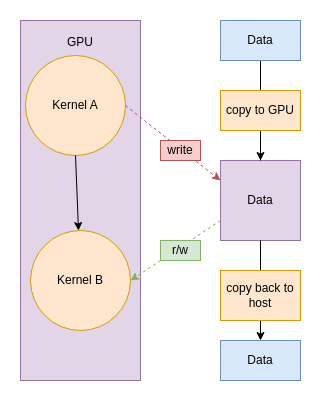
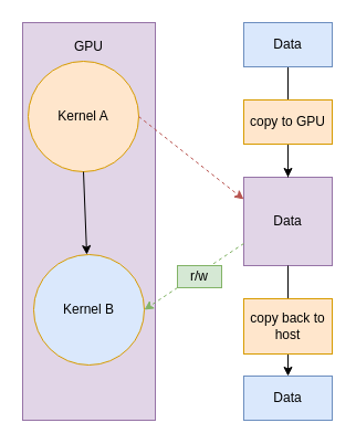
  <mxCell id="0" />
  <mxCell id="1" parent="0" />
  <mxCell id="2" value="GPU&lt;br&gt;&lt;br&gt;&lt;br&gt;&lt;br&gt;&lt;br&gt;&lt;br&gt;&lt;br&gt;&lt;br&gt;&lt;br&gt;&lt;br&gt;&lt;br&gt;&lt;br&gt;&lt;br&gt;&lt;br&gt;&lt;br&gt;&lt;br&gt;&lt;br&gt;&lt;br&gt;&lt;br&gt;&lt;br&gt;&lt;br&gt;&lt;br&gt;&lt;br&gt;" style="rounded=0;whiteSpace=wrap;html=1;fillColor=#e1d5e7;strokeColor=#9673a6;" parent="1" vertex="1"><mxGeometry x="20" y="20" width="120" height="360" as="geometry" /></mxCell>
  <mxCell id="3" value="Kernel A" style="ellipse;whiteSpace=wrap;html=1;fillColor=#ffe6cc;strokeColor=#d79b00;" parent="1" vertex="1"><mxGeometry x="25" y="55" width="100" height="100" as="geometry" /></mxCell>
- <mxCell id="4" value="Kernel B" style="ellipse;whiteSpace=wrap;html=1;fillColor=#ffe6cc;strokeColor=#d79b00;" parent="1" vertex="1"><mxGeometry x="30" y="230" width="100" height="100" as="geometry" /></mxCell>
+ <mxCell id="4" value="Kernel B" style="ellipse;whiteSpace=wrap;html=1;fillColor=#dae8fc;strokeColor=#d79b00;" parent="1" vertex="1"><mxGeometry x="30" y="230" width="100" height="100" as="geometry" /></mxCell>
  <mxCell id="5" value="Data" style="rounded=0;whiteSpace=wrap;html=1;fillColor=#e1d5e7;strokeColor=#9673a6;" parent="1" vertex="1"><mxGeometry x="220" y="160" width="80" height="80" as="geometry" /></mxCell>
  <mxCell id="6" value="" style="endArrow=classic;html=1;exitX=0.5;exitY=1;exitDx=0;exitDy=0;" parent="1" source="3" target="4" edge="1"><mxGeometry width="50" height="50" relative="1" as="geometry"><mxPoint x="370" y="410" as="sourcePoint" /><mxPoint x="420" y="360" as="targetPoint" /></mxGeometry></mxCell>
  <mxCell id="7" value="" style="endArrow=classic;html=1;exitX=1;exitY=0.5;exitDx=0;exitDy=0;entryX=0;entryY=0.25;entryDx=0;entryDy=0;fillColor=#f8cecc;strokeColor=#b85450;dashed=1;" parent="1" source="3" target="5" edge="1"><mxGeometry width="50" height="50" relative="1" as="geometry"><mxPoint x="230" y="40" as="sourcePoint" /><mxPoint x="230" y="160" as="targetPoint" /></mxGeometry></mxCell>
  <mxCell id="8" value="" style="endArrow=classic;html=1;exitX=0;exitY=0.75;exitDx=0;exitDy=0;entryX=1;entryY=0.5;entryDx=0;entryDy=0;fillColor=#d5e8d4;strokeColor=#82b366;dashed=1;" parent="1" source="5" target="4" edge="1"><mxGeometry width="50" height="50" relative="1" as="geometry"><mxPoint x="140" y="270" as="sourcePoint" /><mxPoint x="307.04" y="351.04" as="targetPoint" /></mxGeometry></mxCell>
- <mxCell id="9" value="write" style="text;html=1;strokeColor=#b85450;fillColor=#f8cecc;align=center;verticalAlign=middle;whiteSpace=wrap;rounded=0;" parent="1" vertex="1"><mxGeometry x="160" y="140" width="40" height="20" as="geometry" /></mxCell>
  <mxCell id="10" value="r/w" style="text;html=1;strokeColor=#82b366;fillColor=#d5e8d4;align=center;verticalAlign=middle;whiteSpace=wrap;rounded=0;" parent="1" vertex="1"><mxGeometry x="160" y="240" width="40" height="20" as="geometry" /></mxCell>
  <mxCell id="11" value="" style="endArrow=classic;html=1;entryX=0.5;entryY=0;entryDx=0;entryDy=0;endFill=1;startArrow=none;startFill=0;exitX=0.5;exitY=1;exitDx=0;exitDy=0;" parent="1" source="16" target="5" edge="1"><mxGeometry width="50" height="50" relative="1" as="geometry"><mxPoint x="400" y="80" as="sourcePoint" /><mxPoint x="259.5" y="150" as="targetPoint" /></mxGeometry></mxCell>
  <mxCell id="12" value="" style="endArrow=classic;html=1;exitX=0.5;exitY=1;exitDx=0;exitDy=0;entryX=0.5;entryY=0;entryDx=0;entryDy=0;" parent="1" source="5" target="17" edge="1"><mxGeometry width="50" height="50" relative="1" as="geometry"><mxPoint x="340" y="200" as="sourcePoint" /><mxPoint x="260" y="380" as="targetPoint" /></mxGeometry></mxCell>
  <mxCell id="13" value="" style="edgeStyle=orthogonalEdgeStyle;rounded=0;orthogonalLoop=1;jettySize=auto;html=1;dashed=1;endArrow=none;endFill=0;" parent="1" source="14" target="5" edge="1"><mxGeometry relative="1" as="geometry" /></mxCell>
  <mxCell id="14" value="copy to GPU" style="text;html=1;strokeColor=#d79b00;fillColor=#ffe6cc;align=center;verticalAlign=middle;whiteSpace=wrap;rounded=0;" parent="1" vertex="1"><mxGeometry x="220" y="90" width="80" height="40" as="geometry" /></mxCell>
  <mxCell id="15" value="copy back to host" style="text;html=1;strokeColor=#d79b00;fillColor=#ffe6cc;align=center;verticalAlign=middle;whiteSpace=wrap;rounded=0;" parent="1" vertex="1"><mxGeometry x="220" y="270" width="80" height="50" as="geometry" /></mxCell>
  <mxCell id="16" value="Data" style="rounded=0;whiteSpace=wrap;html=1;fillColor=#dae8fc;strokeColor=#6c8ebf;" parent="1" vertex="1"><mxGeometry x="220" y="20" width="80" height="40" as="geometry" /></mxCell>
  <mxCell id="17" value="Data" style="rounded=0;whiteSpace=wrap;html=1;fillColor=#dae8fc;strokeColor=#6c8ebf;" parent="1" vertex="1"><mxGeometry x="220" y="340" width="80" height="40" as="geometry" /></mxCell>
